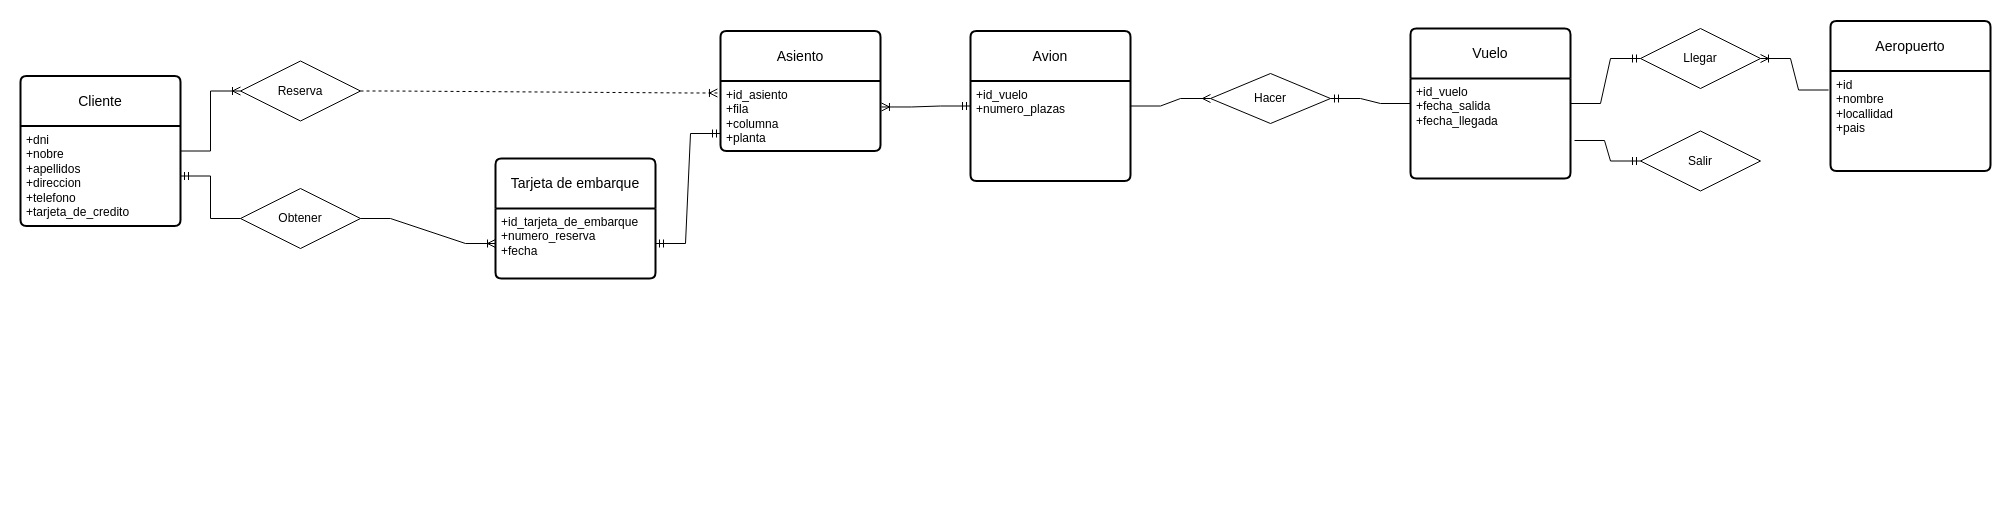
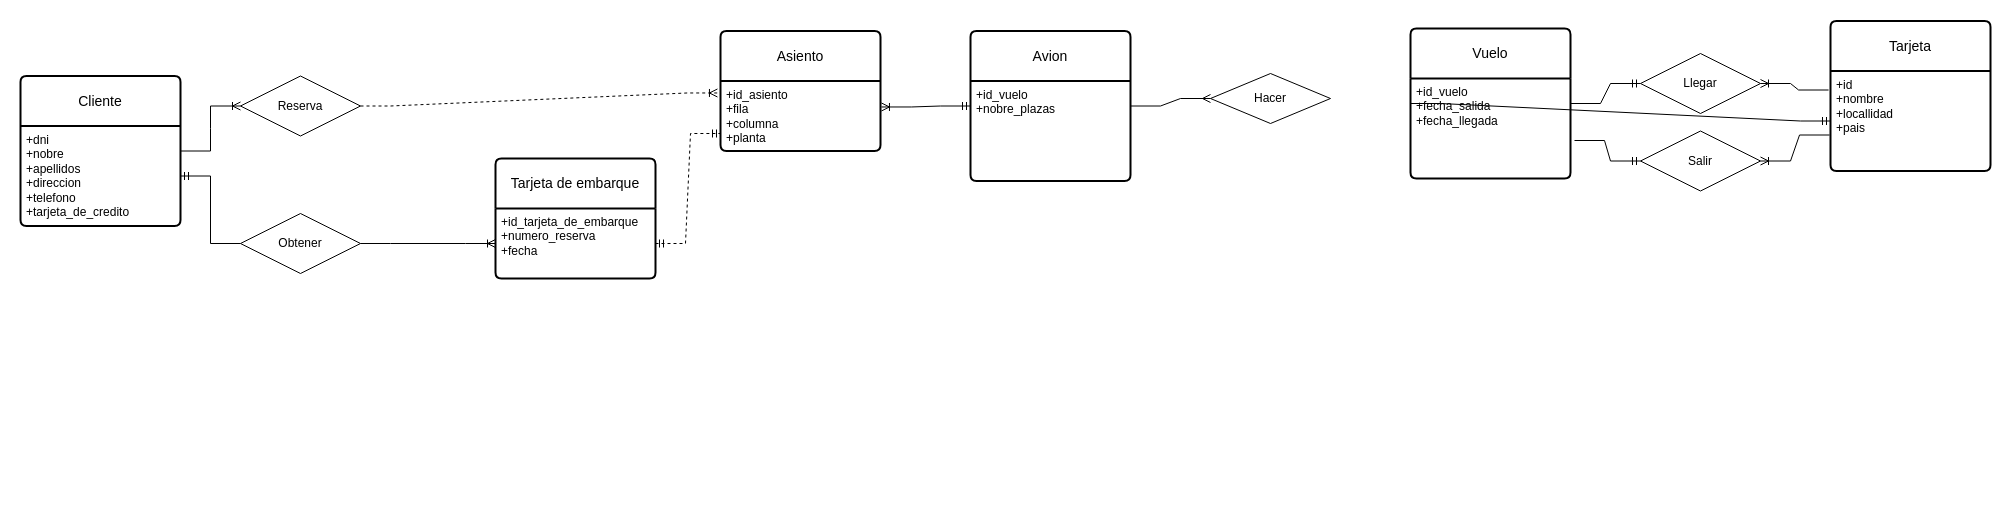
  <mxCell id="0" />
  <mxCell id="1" parent="0" />
  <mxCell id="2" value="Cliente" style="swimlane;childLayout=stackLayout;horizontal=1;startSize=50;horizontalStack=0;rounded=1;fontSize=14;fontStyle=0;strokeWidth=2;resizeParent=0;resizeLast=1;shadow=0;dashed=0;align=center;arcSize=4;whiteSpace=wrap;html=1;" parent="1" vertex="1"><mxGeometry x="20" y="75.5" width="160" height="150" as="geometry" /></mxCell>
  <mxCell id="3" value="+dni&lt;br&gt;+nobre&lt;br&gt;+apellidos&lt;br&gt;+direccion&lt;br&gt;+telefono&lt;br&gt;+tarjeta_de_credito" style="align=left;strokeColor=none;fillColor=none;spacingLeft=4;fontSize=12;verticalAlign=top;resizable=0;rotatable=0;part=1;html=1;" parent="2" vertex="1"><mxGeometry y="50" width="160" height="100" as="geometry" /></mxCell>
  <mxCell id="4" value="Vuelo" style="swimlane;childLayout=stackLayout;horizontal=1;startSize=50;horizontalStack=0;rounded=1;fontSize=14;fontStyle=0;strokeWidth=2;resizeParent=0;resizeLast=1;shadow=0;dashed=0;align=center;arcSize=4;whiteSpace=wrap;html=1;" parent="1" vertex="1"><mxGeometry x="1410" y="28" width="160" height="150" as="geometry" /></mxCell>
  <mxCell id="5" value="+id_vuelo&lt;br&gt;+fecha_salida&lt;br&gt;+fecha_llegada" style="align=left;strokeColor=none;fillColor=none;spacingLeft=4;fontSize=12;verticalAlign=top;resizable=0;rotatable=0;part=1;html=1;" parent="4" vertex="1"><mxGeometry y="50" width="160" height="100" as="geometry" /></mxCell>
  <mxCell id="6" value="Tarjeta de embarque" style="swimlane;childLayout=stackLayout;horizontal=1;startSize=50;horizontalStack=0;rounded=1;fontSize=14;fontStyle=0;strokeWidth=2;resizeParent=0;resizeLast=1;shadow=0;dashed=0;align=center;arcSize=4;whiteSpace=wrap;html=1;" parent="1" vertex="1"><mxGeometry x="495" y="158" width="160" height="120" as="geometry" /></mxCell>
  <mxCell id="7" value="+id_tarjeta_de_embarque&lt;br&gt;+numero_reserva&lt;br&gt;+fecha" style="align=left;strokeColor=none;fillColor=none;spacingLeft=4;fontSize=12;verticalAlign=top;resizable=0;rotatable=0;part=1;html=1;" parent="6" vertex="1"><mxGeometry y="50" width="160" height="70" as="geometry" /></mxCell>
- <mxCell id="8" value="Reserva" style="shape=rhombus;perimeter=rhombusPerimeter;whiteSpace=wrap;html=1;align=center;" parent="1" vertex="1"><mxGeometry x="240" y="60.5" width="120" height="60" as="geometry" /></mxCell>
- <mxCell id="9" value="Obtener" style="shape=rhombus;perimeter=rhombusPerimeter;whiteSpace=wrap;html=1;align=center;" parent="1" vertex="1"><mxGeometry x="240" y="188" width="120" height="60" as="geometry" /></mxCell>
+ <mxCell id="8" value="Reserva" style="shape=rhombus;perimeter=rhombusPerimeter;whiteSpace=wrap;html=1;align=center;" parent="1" vertex="1"><mxGeometry x="240" y="75.5" width="120" height="60" as="geometry" /></mxCell>
+ <mxCell id="9" value="Obtener" style="shape=rhombus;perimeter=rhombusPerimeter;whiteSpace=wrap;html=1;align=center;" parent="1" vertex="1"><mxGeometry x="240" y="213" width="120" height="60" as="geometry" /></mxCell>
  <mxCell id="10" value="" style="edgeStyle=entityRelationEdgeStyle;fontSize=12;html=1;endArrow=ERoneToMany;rounded=0;exitX=1;exitY=0.25;exitDx=0;exitDy=0;entryX=0;entryY=0.5;entryDx=0;entryDy=0;" parent="1" source="3" target="8" edge="1"><mxGeometry width="100" height="100" relative="1" as="geometry"><mxPoint x="630" y="273" as="sourcePoint" /><mxPoint x="730" y="173" as="targetPoint" /></mxGeometry></mxCell>
  <mxCell id="11" value="" style="edgeStyle=entityRelationEdgeStyle;fontSize=12;html=1;endArrow=ERoneToMany;rounded=0;exitX=1;exitY=0.5;exitDx=0;exitDy=0;entryX=-0.019;entryY=0.171;entryDx=0;entryDy=0;entryPerimeter=0;dashed=1;" parent="1" source="8" target="14" edge="1"><mxGeometry width="100" height="100" relative="1" as="geometry"><mxPoint x="900" y="223" as="sourcePoint" /><mxPoint x="1000" y="123" as="targetPoint" /></mxGeometry></mxCell>
  <mxCell id="12" value="" style="edgeStyle=entityRelationEdgeStyle;fontSize=12;html=1;endArrow=ERoneToMany;rounded=0;entryX=0;entryY=0.5;entryDx=0;entryDy=0;exitX=1;exitY=0.5;exitDx=0;exitDy=0;" parent="1" source="9" target="7" edge="1"><mxGeometry width="100" height="100" relative="1" as="geometry"><mxPoint x="380" y="243" as="sourcePoint" /><mxPoint x="710" y="333" as="targetPoint" /><Array as="points"><mxPoint x="970" y="263" /></Array></mxGeometry></mxCell>
  <mxCell id="13" value="Asiento" style="swimlane;childLayout=stackLayout;horizontal=1;startSize=50;horizontalStack=0;rounded=1;fontSize=14;fontStyle=0;strokeWidth=2;resizeParent=0;resizeLast=1;shadow=0;dashed=0;align=center;arcSize=4;whiteSpace=wrap;html=1;" parent="1" vertex="1"><mxGeometry x="720" y="30.5" width="160" height="120" as="geometry" /></mxCell>
  <mxCell id="14" value="+id_asiento&lt;br&gt;+fila&lt;br&gt;+columna&lt;br&gt;+planta" style="align=left;strokeColor=none;fillColor=none;spacingLeft=4;fontSize=12;verticalAlign=top;resizable=0;rotatable=0;part=1;html=1;" parent="13" vertex="1"><mxGeometry y="50" width="160" height="70" as="geometry" /></mxCell>
  <mxCell id="15" value="" style="edgeStyle=entityRelationEdgeStyle;fontSize=12;html=1;endArrow=ERoneToMany;startArrow=ERmandOne;rounded=0;entryX=1.006;entryY=0.371;entryDx=0;entryDy=0;exitX=0;exitY=0.25;exitDx=0;exitDy=0;entryPerimeter=0;" parent="1" source="27" target="14" edge="1"><mxGeometry width="100" height="100" relative="1" as="geometry"><mxPoint x="1240" y="130.5" as="sourcePoint" /><mxPoint x="1215" y="-79.5" as="targetPoint" /></mxGeometry></mxCell>
- <mxCell id="16" value="" style="edgeStyle=entityRelationEdgeStyle;fontSize=12;html=1;endArrow=ERmandOne;startArrow=ERmandOne;rounded=0;exitX=1;exitY=0.5;exitDx=0;exitDy=0;entryX=0;entryY=0.75;entryDx=0;entryDy=0;" parent="1" source="7" target="14" edge="1"><mxGeometry width="100" height="100" relative="1" as="geometry"><mxPoint x="1130" y="383" as="sourcePoint" /><mxPoint x="1210" y="283" as="targetPoint" /><Array as="points"><mxPoint x="1220" y="143" /><mxPoint x="1170" y="163" /><mxPoint x="1120" y="153" /><mxPoint x="1120" y="163" /></Array></mxGeometry></mxCell>
+ <mxCell id="16" value="" style="edgeStyle=entityRelationEdgeStyle;fontSize=12;html=1;endArrow=ERmandOne;startArrow=ERmandOne;rounded=0;exitX=1;exitY=0.5;exitDx=0;exitDy=0;entryX=0;entryY=0.75;entryDx=0;entryDy=0;dashed=1;" parent="1" source="7" target="14" edge="1"><mxGeometry width="100" height="100" relative="1" as="geometry"><mxPoint x="1130" y="383" as="sourcePoint" /><mxPoint x="1210" y="283" as="targetPoint" /><Array as="points"><mxPoint x="1220" y="143" /><mxPoint x="1170" y="163" /><mxPoint x="1120" y="153" /><mxPoint x="1120" y="163" /></Array></mxGeometry></mxCell>
  <mxCell id="17" value="" style="edgeStyle=entityRelationEdgeStyle;fontSize=12;html=1;endArrow=ERmandOne;rounded=0;entryX=1;entryY=0.5;entryDx=0;entryDy=0;exitX=0;exitY=0.5;exitDx=0;exitDy=0;" parent="1" source="9" target="3" edge="1"><mxGeometry width="100" height="100" relative="1" as="geometry"><mxPoint x="670" y="383" as="sourcePoint" /><mxPoint x="680" y="163" as="targetPoint" /></mxGeometry></mxCell>
- <mxCell id="18" value="Aeropuerto" style="swimlane;childLayout=stackLayout;horizontal=1;startSize=50;horizontalStack=0;rounded=1;fontSize=14;fontStyle=0;strokeWidth=2;resizeParent=0;resizeLast=1;shadow=0;dashed=0;align=center;arcSize=4;whiteSpace=wrap;html=1;" parent="1" vertex="1"><mxGeometry x="1830" y="20.5" width="160" height="150" as="geometry" /></mxCell>
+ <mxCell id="18" value="Tarjeta" style="swimlane;childLayout=stackLayout;horizontal=1;startSize=50;horizontalStack=0;rounded=1;fontSize=14;fontStyle=0;strokeWidth=2;resizeParent=0;resizeLast=1;shadow=0;dashed=0;align=center;arcSize=4;whiteSpace=wrap;html=1;" parent="1" vertex="1"><mxGeometry x="1830" y="20.5" width="160" height="150" as="geometry" /></mxCell>
  <mxCell id="19" value="+id&amp;nbsp;&lt;br&gt;+nombre&lt;br&gt;+locallidad&lt;br&gt;+pais" style="align=left;strokeColor=none;fillColor=none;spacingLeft=4;fontSize=12;verticalAlign=top;resizable=0;rotatable=0;part=1;html=1;" parent="18" vertex="1"><mxGeometry y="50" width="160" height="100" as="geometry" /></mxCell>
  <mxCell id="20" value="" style="edgeStyle=entityRelationEdgeStyle;fontSize=12;html=1;endArrow=ERoneToMany;rounded=0;exitX=-0.012;exitY=0.19;exitDx=0;exitDy=0;entryX=1;entryY=0.5;entryDx=0;entryDy=0;exitPerimeter=0;" parent="1" source="19" target="21" edge="1"><mxGeometry width="100" height="100" relative="1" as="geometry"><mxPoint x="1210" y="538" as="sourcePoint" /><mxPoint x="1480" y="608" as="targetPoint" /></mxGeometry></mxCell>
- <mxCell id="21" value="Llegar" style="shape=rhombus;perimeter=rhombusPerimeter;whiteSpace=wrap;html=1;align=center;" parent="1" vertex="1"><mxGeometry x="1640" y="28" width="120" height="60" as="geometry" /></mxCell>
+ <mxCell id="21" value="Llegar" style="shape=rhombus;perimeter=rhombusPerimeter;whiteSpace=wrap;html=1;align=center;" parent="1" vertex="1"><mxGeometry x="1640" y="53" width="120" height="60" as="geometry" /></mxCell>
  <mxCell id="22" value="Salir&lt;br&gt;" style="shape=rhombus;perimeter=rhombusPerimeter;whiteSpace=wrap;html=1;align=center;" parent="1" vertex="1"><mxGeometry x="1640" y="130.5" width="120" height="60" as="geometry" /></mxCell>
  <mxCell id="23" value="" style="edgeStyle=entityRelationEdgeStyle;fontSize=12;html=1;endArrow=ERmandOne;rounded=0;entryX=0;entryY=0.5;entryDx=0;entryDy=0;exitX=1;exitY=0.25;exitDx=0;exitDy=0;" parent="1" source="5" target="21" edge="1"><mxGeometry width="100" height="100" relative="1" as="geometry"><mxPoint x="1420" y="508" as="sourcePoint" /><mxPoint x="1500" y="468" as="targetPoint" /><Array as="points"><mxPoint x="1530" y="488" /></Array></mxGeometry></mxCell>
  <mxCell id="24" value="" style="edgeStyle=entityRelationEdgeStyle;fontSize=12;html=1;endArrow=ERmandOne;rounded=0;entryX=0;entryY=0.5;entryDx=0;entryDy=0;exitX=1.025;exitY=0.62;exitDx=0;exitDy=0;exitPerimeter=0;" parent="1" source="5" target="22" edge="1"><mxGeometry width="100" height="100" relative="1" as="geometry"><mxPoint x="1760" y="458" as="sourcePoint" /><mxPoint x="1680" y="528" as="targetPoint" /></mxGeometry></mxCell>
+ <mxCell id="25" value="" style="edgeStyle=entityRelationEdgeStyle;fontSize=12;html=1;endArrow=ERoneToMany;rounded=0;exitX=-0.006;exitY=0.64;exitDx=0;exitDy=0;entryX=1;entryY=0.5;entryDx=0;entryDy=0;exitPerimeter=0;" parent="1" source="19" target="22" edge="1"><mxGeometry width="100" height="100" relative="1" as="geometry"><mxPoint x="1760" y="658" as="sourcePoint" /><mxPoint x="1700" y="608" as="targetPoint" /></mxGeometry></mxCell>
  <mxCell id="26" value="Avion" style="swimlane;childLayout=stackLayout;horizontal=1;startSize=50;horizontalStack=0;rounded=1;fontSize=14;fontStyle=0;strokeWidth=2;resizeParent=0;resizeLast=1;shadow=0;dashed=0;align=center;arcSize=4;whiteSpace=wrap;html=1;" parent="1" vertex="1"><mxGeometry x="970" y="30.5" width="160" height="150" as="geometry" /></mxCell>
- <mxCell id="27" value="+id_vuelo&lt;br&gt;+numero_plazas" style="align=left;strokeColor=none;fillColor=none;spacingLeft=4;fontSize=12;verticalAlign=top;resizable=0;rotatable=0;part=1;html=1;" parent="26" vertex="1"><mxGeometry y="50" width="160" height="100" as="geometry" /></mxCell>
+ <mxCell id="27" value="+id_vuelo&lt;br&gt;+nobre_plazas" style="align=left;strokeColor=none;fillColor=none;spacingLeft=4;fontSize=12;verticalAlign=top;resizable=0;rotatable=0;part=1;html=1;" parent="26" vertex="1"><mxGeometry y="50" width="160" height="100" as="geometry" /></mxCell>
  <mxCell id="28" value="Hacer" style="shape=rhombus;perimeter=rhombusPerimeter;whiteSpace=wrap;html=1;align=center;" vertex="1" parent="1"><mxGeometry x="1210" y="73" width="120" height="50" as="geometry" /></mxCell>
- <mxCell id="29" value="" style="edgeStyle=entityRelationEdgeStyle;fontSize=12;html=1;endArrow=ERmandOne;rounded=0;entryX=1;entryY=0.5;entryDx=0;entryDy=0;exitX=0;exitY=0.25;exitDx=0;exitDy=0;" edge="1" parent="1" source="5" target="28"><mxGeometry width="100" height="100" relative="1" as="geometry"><mxPoint x="1130" y="423" as="sourcePoint" /><mxPoint x="1230" y="323" as="targetPoint" /></mxGeometry></mxCell>
+ <mxCell id="29" value="" style="edgeStyle=entityRelationEdgeStyle;fontSize=12;html=1;endArrow=ERmandOne;rounded=0;exitX=0;exitY=0.25;exitDx=0;exitDy=0;" edge="1" parent="1" source="5" target="19"><mxGeometry width="100" height="100" relative="1" as="geometry"><mxPoint x="1130" y="423" as="sourcePoint" /><mxPoint x="1230" y="323" as="targetPoint" /></mxGeometry></mxCell>
  <mxCell id="30" value="" style="edgeStyle=entityRelationEdgeStyle;fontSize=12;html=1;endArrow=ERmany;rounded=0;entryX=0;entryY=0.5;entryDx=0;entryDy=0;exitX=1;exitY=0.25;exitDx=0;exitDy=0;" edge="1" parent="1" source="27" target="28"><mxGeometry width="100" height="100" relative="1" as="geometry"><mxPoint x="950" y="323" as="sourcePoint" /><mxPoint x="1050" y="223" as="targetPoint" /></mxGeometry></mxCell>
